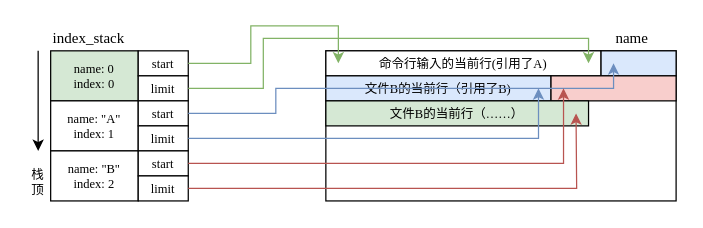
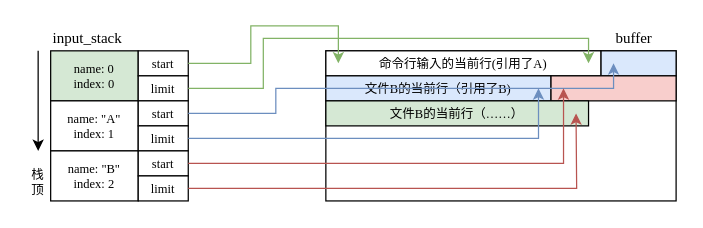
  <mxCell id="0" />
  <mxCell id="1" parent="0" />
  <mxCell id="2" value="" style="rounded=0;whiteSpace=wrap;html=1;fontFamily=Lucida Console;" vertex="1" parent="1"><mxGeometry x="260" y="40" width="280" height="120" as="geometry" /></mxCell>
  <mxCell id="3" value="&lt;font style=&quot;font-size: 10px&quot;&gt;命令行输入的当前行(引用了A)&lt;/font&gt;" style="rounded=0;whiteSpace=wrap;html=1;fontFamily=Lucida Console;fillColor=#ffffff;strokeColor=default;" vertex="1" parent="1"><mxGeometry x="260" y="40" width="220" height="20" as="geometry" /></mxCell>
  <mxCell id="4" value="" style="rounded=0;whiteSpace=wrap;html=1;fontFamily=Lucida Console;strokeColor=#000000;fillColor=#dae8fc;" vertex="1" parent="1"><mxGeometry x="480" y="40" width="60" height="20" as="geometry" /></mxCell>
  <mxCell id="5" value="&lt;font style=&quot;font-size: 10px&quot;&gt;文件B的当前行（引用了B)&lt;/font&gt;" style="rounded=0;whiteSpace=wrap;html=1;fontFamily=Lucida Console;strokeColor=#000000;fillColor=#dae8fc;" vertex="1" parent="1"><mxGeometry x="260" y="60" width="180" height="20" as="geometry" /></mxCell>
  <mxCell id="6" value="" style="rounded=0;whiteSpace=wrap;html=1;fontFamily=Lucida Console;strokeColor=#000000;fillColor=#f8cecc;" vertex="1" parent="1"><mxGeometry x="440" y="60" width="100" height="20" as="geometry" /></mxCell>
  <mxCell id="7" value="&lt;font style=&quot;font-size: 10px&quot;&gt;文件B的当前行（……）&lt;/font&gt;" style="rounded=0;whiteSpace=wrap;html=1;fontFamily=Lucida Console;strokeColor=#000000;fillColor=#d5e8d4;" vertex="1" parent="1"><mxGeometry x="260" y="80" width="210" height="20" as="geometry" /></mxCell>
- <mxCell id="8" value="&lt;font face=&quot;Lucida Console&quot;&gt;index_stack&lt;/font&gt;" style="text;html=1;strokeColor=none;fillColor=none;align=left;verticalAlign=middle;whiteSpace=wrap;rounded=0;" vertex="1" parent="1"><mxGeometry x="40" y="20" width="90" height="20" as="geometry" /></mxCell>
+ <mxCell id="8" value="&lt;font face=&quot;Lucida Console&quot;&gt;input_stack&lt;/font&gt;" style="text;html=1;strokeColor=none;fillColor=none;align=left;verticalAlign=middle;whiteSpace=wrap;rounded=0;" vertex="1" parent="1"><mxGeometry x="40" y="20" width="90" height="20" as="geometry" /></mxCell>
  <mxCell id="9" value="" style="group" vertex="1" connectable="0" parent="1"><mxGeometry x="40" y="40" width="110" height="40" as="geometry" /></mxCell>
  <mxCell id="10" value="name: 0&lt;br&gt;index: 0" style="rounded=0;whiteSpace=wrap;html=1;fontFamily=Lucida Console;fontSize=10;strokeColor=#000000;fillColor=#d5e8d4;" vertex="1" parent="9"><mxGeometry width="70" height="40" as="geometry" /></mxCell>
  <mxCell id="11" value="start" style="rounded=0;whiteSpace=wrap;html=1;fontFamily=Lucida Console;fontSize=10;strokeColor=#000000;" vertex="1" parent="9"><mxGeometry x="70" width="40" height="20" as="geometry" /></mxCell>
  <mxCell id="12" value="limit" style="rounded=0;whiteSpace=wrap;html=1;fontFamily=Lucida Console;fontSize=10;strokeColor=#000000;" vertex="1" parent="9"><mxGeometry x="70" y="20" width="40" height="20" as="geometry" /></mxCell>
  <mxCell id="13" value="" style="group" vertex="1" connectable="0" parent="1"><mxGeometry x="40" y="80" width="110" height="40" as="geometry" /></mxCell>
  <mxCell id="14" value="name: &quot;A&quot;&lt;br&gt;index: 1" style="rounded=0;whiteSpace=wrap;html=1;fontFamily=Lucida Console;fontSize=10;strokeColor=#000000;" vertex="1" parent="13"><mxGeometry width="70" height="40" as="geometry" /></mxCell>
  <mxCell id="15" value="start" style="rounded=0;whiteSpace=wrap;html=1;fontFamily=Lucida Console;fontSize=10;strokeColor=#000000;" vertex="1" parent="13"><mxGeometry x="70" width="40" height="20" as="geometry" /></mxCell>
  <mxCell id="16" value="limit" style="rounded=0;whiteSpace=wrap;html=1;fontFamily=Lucida Console;fontSize=10;strokeColor=#000000;" vertex="1" parent="13"><mxGeometry x="70" y="20" width="40" height="20" as="geometry" /></mxCell>
  <mxCell id="17" value="" style="group" vertex="1" connectable="0" parent="1"><mxGeometry x="40" y="120" width="110" height="40" as="geometry" /></mxCell>
  <mxCell id="18" value="name: &quot;B&quot;&lt;br&gt;index: 2" style="rounded=0;whiteSpace=wrap;html=1;fontFamily=Lucida Console;fontSize=10;strokeColor=#000000;" vertex="1" parent="17"><mxGeometry width="70" height="40" as="geometry" /></mxCell>
  <mxCell id="19" value="start" style="rounded=0;whiteSpace=wrap;html=1;fontFamily=Lucida Console;fontSize=10;strokeColor=#000000;" vertex="1" parent="17"><mxGeometry x="70" width="40" height="20" as="geometry" /></mxCell>
  <mxCell id="20" value="limit" style="rounded=0;whiteSpace=wrap;html=1;fontFamily=Lucida Console;fontSize=10;strokeColor=#000000;" vertex="1" parent="17"><mxGeometry x="70" y="20" width="40" height="20" as="geometry" /></mxCell>
  <mxCell id="21" style="edgeStyle=orthogonalEdgeStyle;rounded=0;orthogonalLoop=1;jettySize=auto;html=1;exitX=1;exitY=0.5;exitDx=0;exitDy=0;fontFamily=Lucida Console;fontSize=10;fillColor=#d5e8d4;strokeColor=#82b366;" edge="1" parent="1" source="11"><mxGeometry relative="1" as="geometry"><mxPoint x="270" y="50" as="targetPoint" /><Array as="points"><mxPoint x="200" y="50" /><mxPoint x="200" y="20" /><mxPoint x="270" y="20" /></Array></mxGeometry></mxCell>
  <mxCell id="22" style="edgeStyle=orthogonalEdgeStyle;rounded=0;orthogonalLoop=1;jettySize=auto;html=1;exitX=1;exitY=0.5;exitDx=0;exitDy=0;fontFamily=Lucida Console;fontSize=10;fillColor=#d5e8d4;strokeColor=#82b366;" edge="1" parent="1" source="12"><mxGeometry relative="1" as="geometry"><mxPoint x="470" y="50" as="targetPoint" /><Array as="points"><mxPoint x="210" y="70" /><mxPoint x="210" y="30" /><mxPoint x="470" y="30" /></Array></mxGeometry></mxCell>
  <mxCell id="23" style="edgeStyle=orthogonalEdgeStyle;rounded=0;orthogonalLoop=1;jettySize=auto;html=1;exitX=1;exitY=0.5;exitDx=0;exitDy=0;fontFamily=Lucida Console;fontSize=10;fillColor=#dae8fc;strokeColor=#6c8ebf;" edge="1" parent="1" source="15"><mxGeometry relative="1" as="geometry"><mxPoint x="490" y="50" as="targetPoint" /><Array as="points"><mxPoint x="220" y="90" /><mxPoint x="220" y="70" /><mxPoint x="490" y="70" /></Array></mxGeometry></mxCell>
  <mxCell id="24" style="edgeStyle=orthogonalEdgeStyle;rounded=0;orthogonalLoop=1;jettySize=auto;html=1;exitX=1;exitY=0.5;exitDx=0;exitDy=0;fontFamily=Lucida Console;fontSize=10;fillColor=#dae8fc;strokeColor=#6c8ebf;" edge="1" parent="1" source="16"><mxGeometry relative="1" as="geometry"><mxPoint x="430" y="70" as="targetPoint" /><Array as="points"><mxPoint x="430" y="110" /></Array></mxGeometry></mxCell>
  <mxCell id="25" style="edgeStyle=orthogonalEdgeStyle;rounded=0;orthogonalLoop=1;jettySize=auto;html=1;exitX=1;exitY=0.5;exitDx=0;exitDy=0;fontFamily=Lucida Console;fontSize=10;fillColor=#f8cecc;strokeColor=#b85450;" edge="1" parent="1" source="19"><mxGeometry relative="1" as="geometry"><mxPoint x="450" y="70" as="targetPoint" /><Array as="points"><mxPoint x="450" y="130" /></Array></mxGeometry></mxCell>
  <mxCell id="26" style="edgeStyle=orthogonalEdgeStyle;rounded=0;orthogonalLoop=1;jettySize=auto;html=1;exitX=1;exitY=0.5;exitDx=0;exitDy=0;fontFamily=Lucida Console;fontSize=10;fillColor=#f8cecc;strokeColor=#b85450;" edge="1" parent="1" source="20"><mxGeometry relative="1" as="geometry"><mxPoint x="460" y="90" as="targetPoint" /></mxGeometry></mxCell>
  <mxCell id="27" value="" style="endArrow=classic;html=1;rounded=0;fontFamily=Lucida Console;fontSize=10;" edge="1" parent="1"><mxGeometry width="50" height="50" relative="1" as="geometry"><mxPoint x="30" y="40" as="sourcePoint" /><mxPoint x="30" y="120" as="targetPoint" /></mxGeometry></mxCell>
  <mxCell id="28" value="&lt;font face=&quot;Lucida Console&quot; style=&quot;font-size: 10px;&quot;&gt;栈顶&lt;/font&gt;" style="text;html=1;strokeColor=none;fillColor=none;align=center;verticalAlign=middle;whiteSpace=wrap;rounded=0;fontSize=10;" vertex="1" parent="1"><mxGeometry y="130" width="20" height="30" as="geometry" x="20" /></mxCell>
- <mxCell id="29" value="&lt;font face=&quot;Lucida Console&quot;&gt;name&lt;/font&gt;" style="text;html=1;strokeColor=none;fillColor=none;align=left;verticalAlign=middle;whiteSpace=wrap;rounded=0;" vertex="1" parent="1"><mxGeometry x="490" y="20" width="50" height="20" as="geometry" /></mxCell>
+ <mxCell id="29" value="&lt;font face=&quot;Lucida Console&quot;&gt;buffer&lt;/font&gt;" style="text;html=1;strokeColor=none;fillColor=none;align=left;verticalAlign=middle;whiteSpace=wrap;rounded=0;" vertex="1" parent="1"><mxGeometry x="490" y="20" width="50" height="20" as="geometry" /></mxCell>
